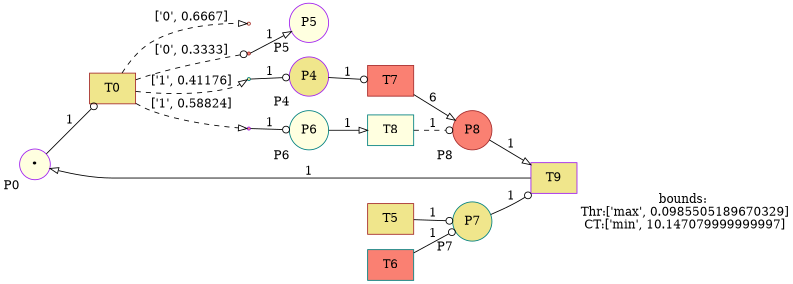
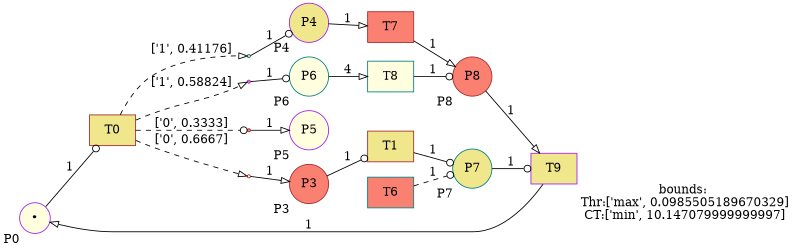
  digraph {
    rankdir=LR
    node [color=brown fillcolor=khaki shape=circle style=filled]
    edge [arrowhead=odot]
    n1 [color=purple fillcolor=lightyellow label="•" xlabel=P0]
    T0 [shape=rect]
    Pj5ob9OE [fillcolor=lightyellow shape=point]
    "5xSxwCY8" [fillcolor=salmon shape=point]
    Pj5ob91A [color=teal shape=point]
    "5xSxwCJ7" [color=purple fillcolor=salmon shape=point]
-   T5 [shape=rect]
+   P3 [fillcolor=salmon xlabel=P3]
+   T5 [shape=rect label=T1]
    P7 [color=teal xlabel=P7]
    P4 [color=purple xlabel=P4]
    T7 [fillcolor=salmon shape=rect]
    P8 [fillcolor=salmon xlabel=P8]
    P5 [color=purple fillcolor=lightyellow xlabel=P5]
    T6 [color=teal fillcolor=salmon shape=rect]
    P6 [color=teal fillcolor=lightyellow xlabel=P6]
    T8 [color=teal fillcolor=lightyellow shape=rect]
    T9 [color=purple shape=rect xlabel="bounds:\n Thr:['max', 0.0985505189670329]\n CT:['min', 10.147079999999997]"]
    n1 -> T0 [label=1]
    T0 -> Pj5ob9OE [arrowhead=onormal label="['0', 0.6667]" style=dashed]
    T0 -> "5xSxwCY8" [label="['0', 0.3333]" style=dashed]
    T0 -> Pj5ob91A [arrowhead=onormal label="['1', 0.41176]" style=dashed]
    T0 -> "5xSxwCJ7" [arrowhead=onormal label="['1', 0.58824]" style=dashed]
+   Pj5ob9OE -> P3 [arrowhead=onormal label=1]
    "5xSxwCY8" -> P5 [arrowhead=onormal label=1]
    Pj5ob91A -> P4 [label=1]
    "5xSxwCJ7" -> P6 [label=1]
+   P3 -> T5 [label=1]
    T5 -> P7 [label=1]
    P7 -> T9 [label=1]
-   P4 -> T7 [label=1]
-   T7 -> P8 [arrowhead=onormal label=6]
+   P4 -> T7 [arrowhead=onormal label=1]
+   T7 -> P8 [arrowhead=onormal label=1]
    P8 -> T9 [arrowhead=onormal label=1]
-   T6 -> P7 [label=1]
-   P6 -> T8 [arrowhead=onormal label=1]
-   T8 -> P8 [label=1 style=dashed]
+   T6 -> P7 [label=1 style=dashed]
+   P6 -> T8 [arrowhead=onormal label=4]
+   T8 -> P8 [label=1]
    T9 -> n1 [arrowhead=onormal label=1]
  }
